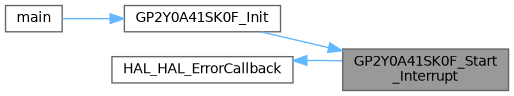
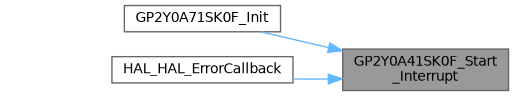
  digraph {
    rankdir=RL
    node [color=grey40 fillcolor=white fontname=Helvetica fontsize=10 shape=box style=filled]
    edge [color=steelblue1 dir=back fontname=Helvetica fontsize=10 labelfontname=Helvetica labelfontsize=10 style=solid]
    n1 [color=gray40 fillcolor=grey60 fontcolor=black height=0.2 label="GP2Y0A41SK0F_Start\l_Interrupt" width=0.4]
-   n2 [height=0.2 label=GP2Y0A41SK0F_Init width=0.4]
+   n2 [height=0.2 label=GP2Y0A71SK0F_Init width=0.4]
    n3 [height=0.2 label=HAL_HAL_ErrorCallback width=0.4]
-   n4 [height=0.2 label=main width=0.4]
    n1 -> n2
-   n3 -> n1
-   n2 -> n4
+   n1 -> n3
  }
